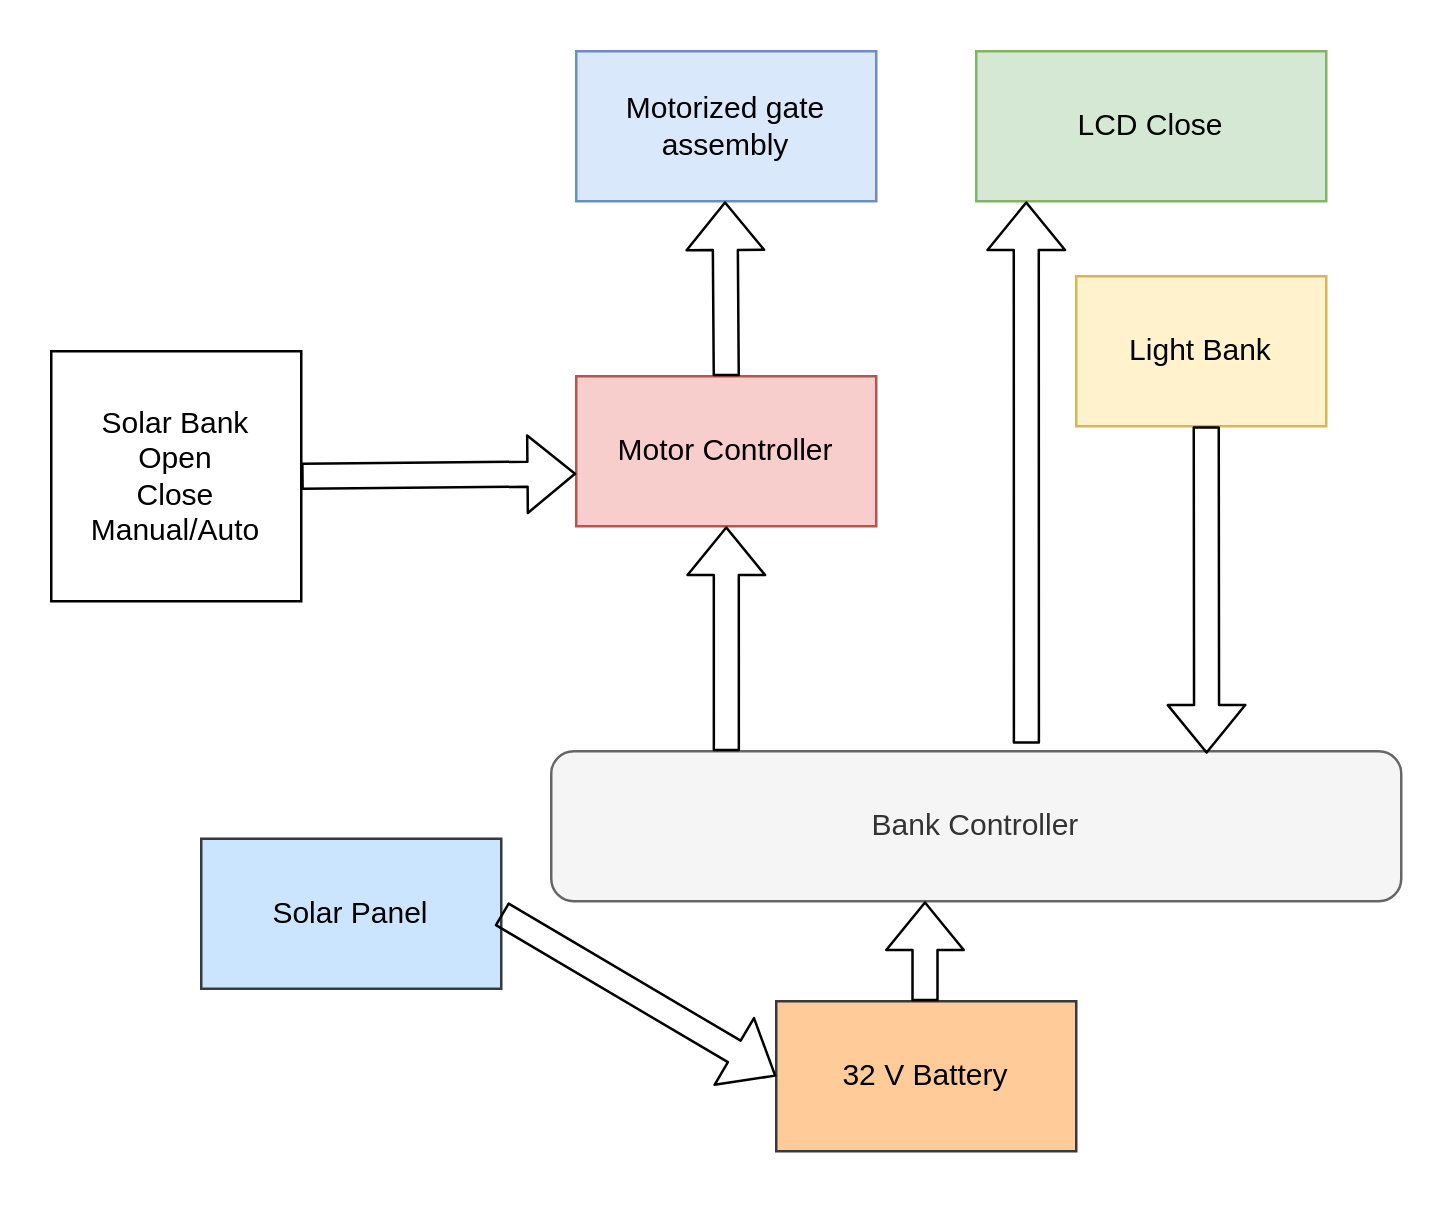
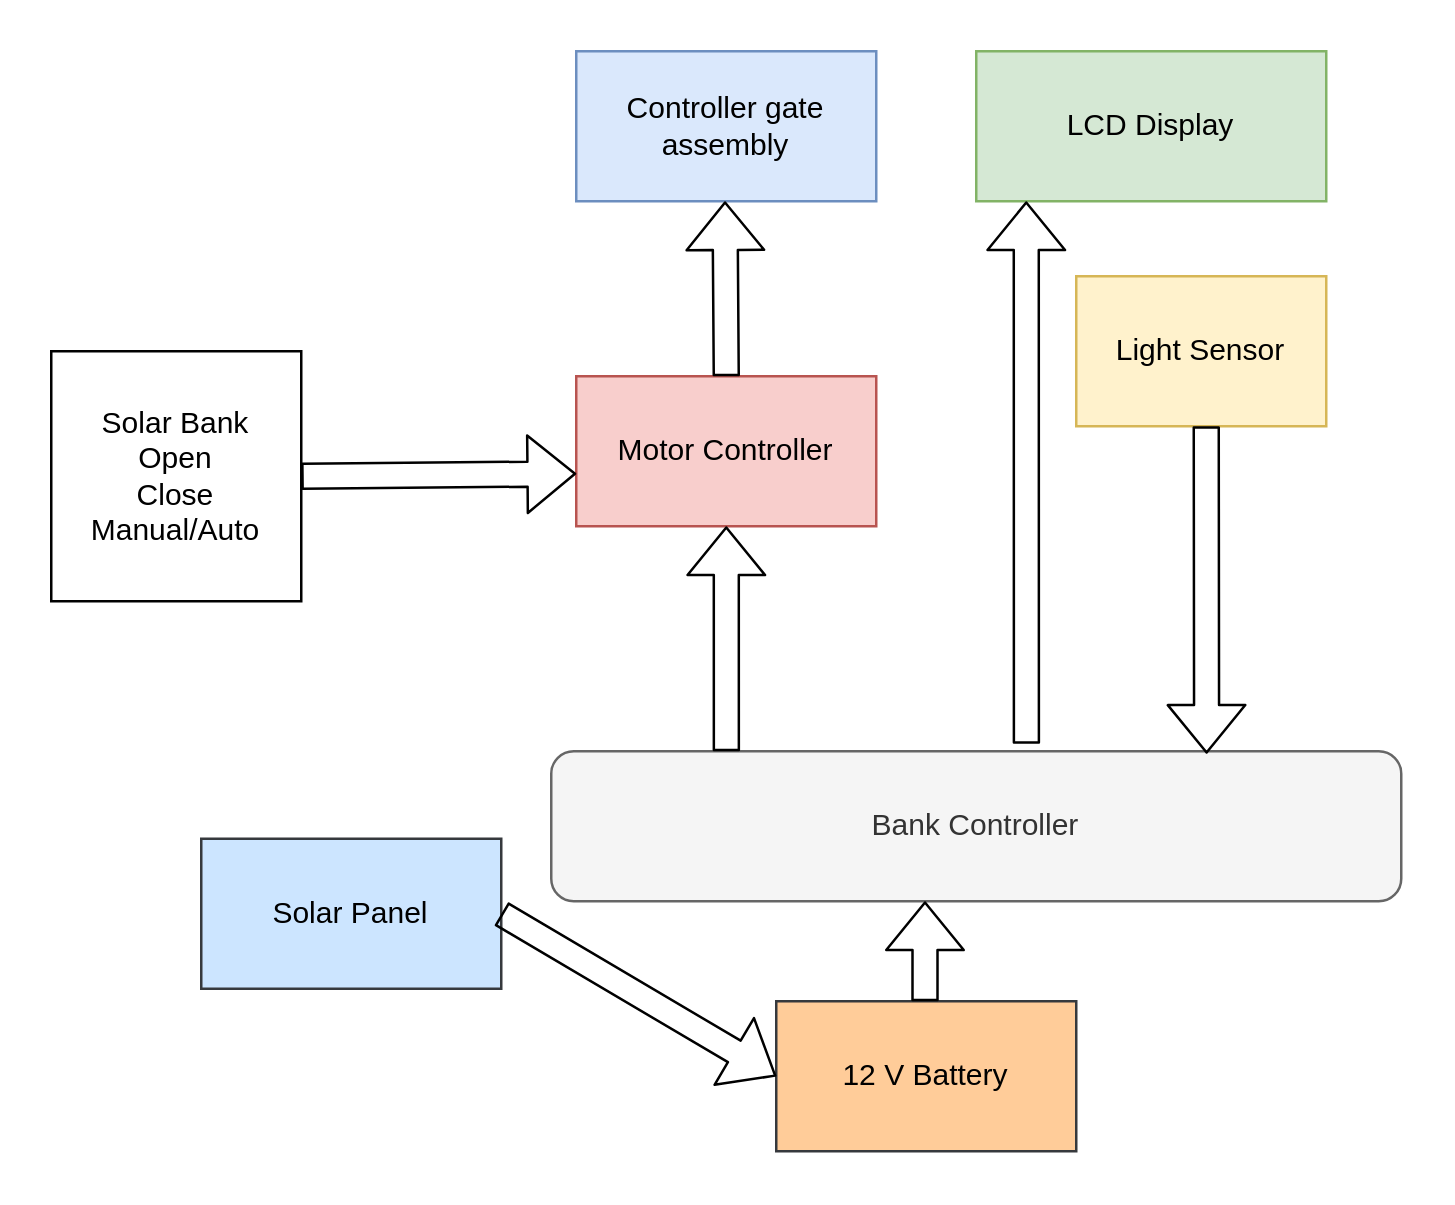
  <mxCell id="0" />
  <mxCell id="1" parent="0" />
- <mxCell id="2" value="Motorized gate assembly" style="rounded=0;whiteSpace=wrap;html=1;fillColor=#dae8fc;strokeColor=#6c8ebf;" vertex="1" parent="1"><mxGeometry x="230" y="20" width="120" height="60" as="geometry" /></mxCell>
+ <mxCell id="2" value="Controller gate assembly" style="rounded=0;whiteSpace=wrap;html=1;fillColor=#dae8fc;strokeColor=#6c8ebf;" vertex="1" parent="1"><mxGeometry x="230" y="20" width="120" height="60" as="geometry" /></mxCell>
  <mxCell id="3" value="Motor Controller&lt;span style=&quot;color: rgba(0 , 0 , 0 , 0) ; font-family: monospace ; font-size: 0px&quot;&gt;%3CmxGraphModel%3E%3Croot%3E%3CmxCell%20id%3D%220%22%2F%3E%3CmxCell%20id%3D%221%22%20parent%3D%220%22%2F%3E%3CmxCell%20id%3D%222%22%20value%3D%22Motorized%20gate%20assembly%22%20style%3D%22rounded%3D0%3BwhiteSpace%3Dwrap%3Bhtml%3D1%3B%22%20vertex%3D%221%22%20parent%3D%221%22%3E%3CmxGeometry%20x%3D%22370%22%20y%3D%2270%22%20width%3D%22120%22%20height%3D%2260%22%20as%3D%22geometry%22%2F%3E%3C%2FmxCell%3E%3C%2Froot%3E%3C%2FmxGraphModel%3E&lt;/span&gt;" style="rounded=0;whiteSpace=wrap;html=1;fillColor=#f8cecc;strokeColor=#b85450;" vertex="1" parent="1"><mxGeometry x="230" y="150" width="120" height="60" as="geometry" /></mxCell>
- <mxCell id="4" value="LCD Close" style="rounded=0;whiteSpace=wrap;html=1;fillColor=#d5e8d4;strokeColor=#82b366;" vertex="1" parent="1"><mxGeometry x="390" y="20" width="140" height="60" as="geometry" /></mxCell>
+ <mxCell id="4" value="LCD Display" style="rounded=0;whiteSpace=wrap;html=1;fillColor=#d5e8d4;strokeColor=#82b366;" vertex="1" parent="1"><mxGeometry x="390" y="20" width="140" height="60" as="geometry" /></mxCell>
  <mxCell id="5" value="Bank Controller" style="rounded=1;whiteSpace=wrap;html=1;fillColor=#f5f5f5;strokeColor=#666666;fontColor=#333333;" vertex="1" parent="1"><mxGeometry x="220" y="300" width="340" height="60" as="geometry" /></mxCell>
- <mxCell id="6" value="Light Bank" style="rounded=0;whiteSpace=wrap;html=1;fillColor=#fff2cc;strokeColor=#d6b656;" vertex="1" parent="1"><mxGeometry x="430" y="110" width="100" height="60" as="geometry" /></mxCell>
+ <mxCell id="6" value="Light Sensor" style="rounded=0;whiteSpace=wrap;html=1;fillColor=#fff2cc;strokeColor=#d6b656;" vertex="1" parent="1"><mxGeometry x="430" y="110" width="100" height="60" as="geometry" /></mxCell>
  <mxCell id="7" value="Solar Bank&lt;br&gt;Open&lt;br&gt;Close&lt;br&gt;Manual/Auto" style="whiteSpace=wrap;html=1;aspect=fixed;" vertex="1" parent="1"><mxGeometry x="20" y="140" width="100" height="100" as="geometry" /></mxCell>
  <mxCell id="8" value="" style="shape=flexArrow;endArrow=classic;html=1;exitX=0.206;exitY=0;exitDx=0;exitDy=0;exitPerimeter=0;" edge="1" parent="1" source="5" target="3"><mxGeometry width="50" height="50" relative="1" as="geometry"><mxPoint x="300" y="240" as="sourcePoint" /><mxPoint x="350" y="190" as="targetPoint" /></mxGeometry></mxCell>
  <mxCell id="9" value="" style="shape=flexArrow;endArrow=classic;html=1;exitX=0.5;exitY=0;exitDx=0;exitDy=0;" edge="1" parent="1" source="3"><mxGeometry width="50" height="50" relative="1" as="geometry"><mxPoint x="289.53" y="130" as="sourcePoint" /><mxPoint x="289.505" y="80" as="targetPoint" /></mxGeometry></mxCell>
  <mxCell id="10" value="" style="shape=flexArrow;endArrow=classic;html=1;entryX=0.771;entryY=0.017;entryDx=0;entryDy=0;entryPerimeter=0;" edge="1" parent="1" target="5"><mxGeometry width="50" height="50" relative="1" as="geometry"><mxPoint x="482" y="170" as="sourcePoint" /><mxPoint x="469" y="300" as="targetPoint" /></mxGeometry></mxCell>
  <mxCell id="11" value="" style="shape=flexArrow;endArrow=classic;html=1;exitX=0.559;exitY=-0.05;exitDx=0;exitDy=0;exitPerimeter=0;" edge="1" parent="1" source="5"><mxGeometry width="50" height="50" relative="1" as="geometry"><mxPoint x="360" y="130" as="sourcePoint" /><mxPoint x="410" y="80" as="targetPoint" /></mxGeometry></mxCell>
  <mxCell id="12" value="" style="shape=flexArrow;endArrow=classic;html=1;entryX=0;entryY=0.65;entryDx=0;entryDy=0;entryPerimeter=0;" edge="1" parent="1" target="3"><mxGeometry width="50" height="50" relative="1" as="geometry"><mxPoint x="120" y="190" as="sourcePoint" /><mxPoint x="170" y="140" as="targetPoint" /></mxGeometry></mxCell>
- <mxCell id="13" value="32 V Battery" style="rounded=0;whiteSpace=wrap;html=1;fillColor=#ffcc99;strokeColor=#36393d;" vertex="1" parent="1"><mxGeometry x="310" y="400" width="120" height="60" as="geometry" /></mxCell>
+ <mxCell id="13" value="12 V Battery" style="rounded=0;whiteSpace=wrap;html=1;fillColor=#ffcc99;strokeColor=#36393d;" vertex="1" parent="1"><mxGeometry x="310" y="400" width="120" height="60" as="geometry" /></mxCell>
  <mxCell id="14" value="Solar Panel" style="rounded=0;whiteSpace=wrap;html=1;fillColor=#cce5ff;strokeColor=#36393d;" vertex="1" parent="1"><mxGeometry x="80" y="335" width="120" height="60" as="geometry" /></mxCell>
  <mxCell id="15" value="" style="shape=flexArrow;endArrow=classic;html=1;entryX=0;entryY=0.5;entryDx=0;entryDy=0;exitX=1;exitY=0.5;exitDx=0;exitDy=0;" edge="1" parent="1" source="14" target="13"><mxGeometry width="50" height="50" relative="1" as="geometry"><mxPoint x="200" y="420" as="sourcePoint" /><mxPoint x="250" y="370" as="targetPoint" /></mxGeometry></mxCell>
  <mxCell id="16" value="" style="shape=flexArrow;endArrow=classic;html=1;" edge="1" parent="1"><mxGeometry width="50" height="50" relative="1" as="geometry"><mxPoint x="369.5" y="400" as="sourcePoint" /><mxPoint x="369.5" y="360" as="targetPoint" /></mxGeometry></mxCell>
